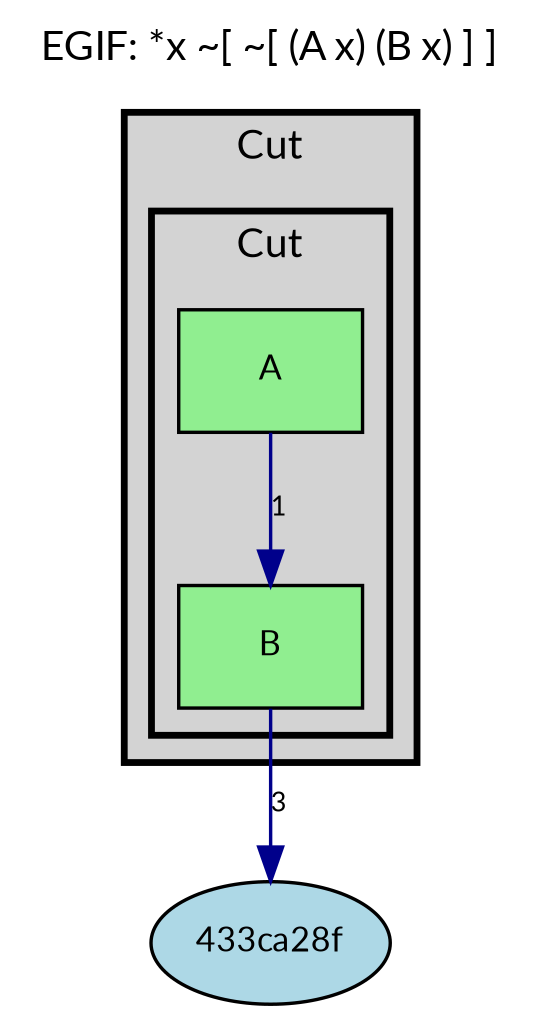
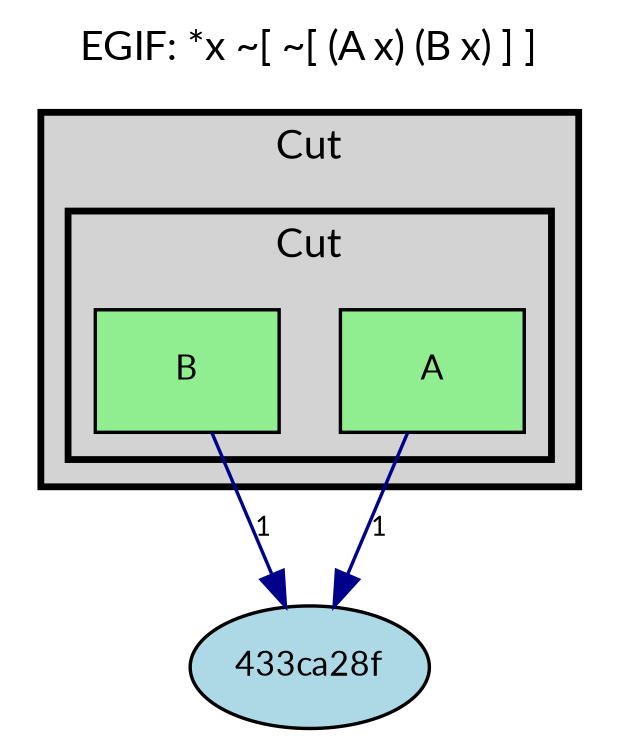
  digraph {
    compound=true
    fontname=Lato
    fontsize=12
    label="EGIF: *x ~[ ~[ (A x) (B x) ] ]"
    labelloc=t
    rankdir=TB
    node [fillcolor=lightgreen fontname=Lato fontsize=10 shape=box style=filled]
    edge [color=darkblue fontname=Lato fontsize=8]
    n1 [label=B]
    n2 [label=A]
    n3 [fillcolor=lightblue label="433ca28f" shape=ellipse]
    subgraph cluster_1 {
      color=black
      fillcolor=lightgray
      label=Cut
      penwidth=2
      style=filled
      subgraph cluster_2 {
        color=black
        fillcolor=lightgray
        label=Cut
        penwidth=2
        style=filled
        n1
        n2
      }
    }
-   n1 -> n3 [label=3]
-   n2 -> n1 [label=1]
+   n1 -> n3 [label=1]
+   n2 -> n3 [label=1]
  }
